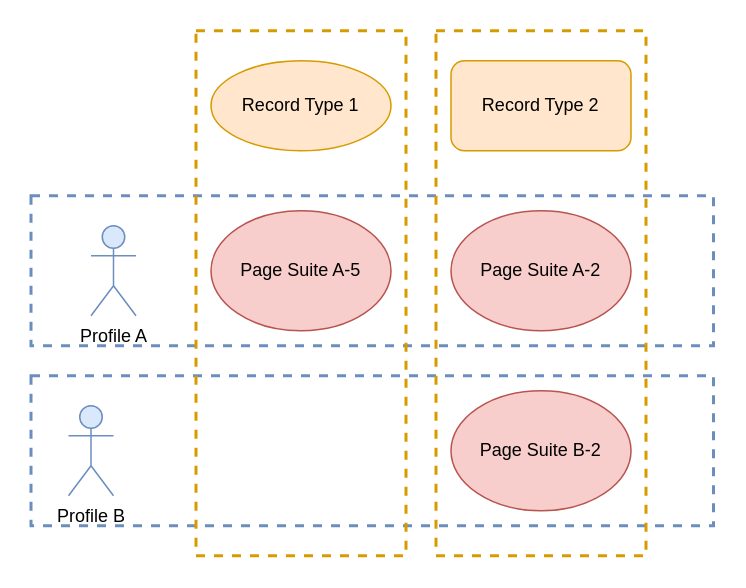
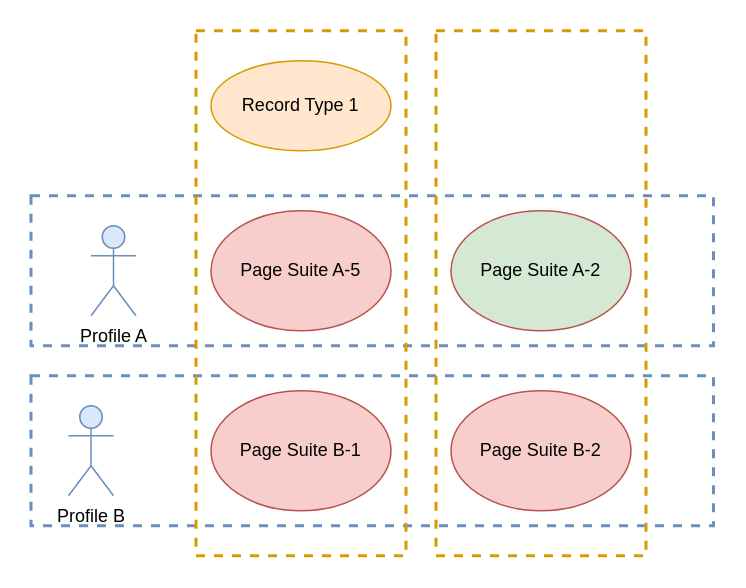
  <mxCell id="0" />
  <mxCell id="1" parent="0" />
  <mxCell id="2" value="" style="rounded=0;whiteSpace=wrap;html=1;dashed=1;strokeWidth=2;strokeColor=#6c8ebf;fillColor=none;" vertex="1" parent="1"><mxGeometry x="20" y="130" width="455" height="100" as="geometry" /></mxCell>
  <mxCell id="3" value="Profile A" style="shape=umlActor;verticalLabelPosition=bottom;verticalAlign=top;html=1;outlineConnect=0;fillColor=#dae8fc;strokeColor=#6c8ebf;" vertex="1" parent="1"><mxGeometry x="60" y="150" width="30" height="60" as="geometry" /></mxCell>
  <mxCell id="4" value="Record Type 1" style="ellipse;whiteSpace=wrap;html=1;fillColor=#ffe6cc;strokeColor=#d79b00;" vertex="1" parent="1"><mxGeometry x="140" y="40" width="120" height="60" as="geometry" /></mxCell>
  <mxCell id="5" value="Profile B" style="shape=umlActor;verticalLabelPosition=bottom;verticalAlign=top;html=1;outlineConnect=0;fillColor=#dae8fc;strokeColor=#6c8ebf;" vertex="1" parent="1"><mxGeometry x="45" y="270" width="30" height="60" as="geometry" /></mxCell>
- <mxCell id="6" value="Record Type 2" style="rounded=1;whiteSpace=wrap;html=1;fillColor=#ffe6cc;strokeColor=#d79b00;" vertex="1" parent="1"><mxGeometry x="300" y="40" width="120" height="60" as="geometry" /></mxCell>
  <mxCell id="7" value="Page Suite A-5" style="ellipse;whiteSpace=wrap;html=1;fillColor=#f8cecc;strokeColor=#b85450;" vertex="1" parent="1"><mxGeometry x="140" y="140" width="120" height="80" as="geometry" /></mxCell>
  <mxCell id="8" value="Page Suite B-2" style="ellipse;whiteSpace=wrap;html=1;fillColor=#f8cecc;strokeColor=#b85450;" vertex="1" parent="1"><mxGeometry x="300" y="260" width="120" height="80" as="geometry" /></mxCell>
- <mxCell id="9" value="Page Suite A-2" style="ellipse;whiteSpace=wrap;html=1;fillColor=#f8cecc;strokeColor=#b85450;" vertex="1" parent="1"><mxGeometry x="300" y="140" width="120" height="80" as="geometry" /></mxCell>
+ <mxCell id="9" value="Page Suite A-2" style="ellipse;whiteSpace=wrap;html=1;fillColor=#d5e8d4;strokeColor=#b85450;" vertex="1" parent="1"><mxGeometry x="300" y="140" width="120" height="80" as="geometry" /></mxCell>
+ <mxCell id="10" value="Page Suite B-1" style="ellipse;whiteSpace=wrap;html=1;fillColor=#f8cecc;strokeColor=#b85450;" vertex="1" parent="1"><mxGeometry x="140" y="260" width="120" height="80" as="geometry" /></mxCell>
  <mxCell id="11" value="" style="rounded=0;whiteSpace=wrap;html=1;dashed=1;strokeWidth=2;strokeColor=#6c8ebf;fillColor=none;" vertex="1" parent="1"><mxGeometry x="20" y="250" width="455" height="100" as="geometry" /></mxCell>
  <mxCell id="12" value="" style="rounded=0;whiteSpace=wrap;html=1;dashed=1;strokeColor=#d79b00;strokeWidth=2;fillColor=none;" vertex="1" parent="1"><mxGeometry x="130" y="20" width="140" height="350" as="geometry" /></mxCell>
  <mxCell id="13" value="" style="rounded=0;whiteSpace=wrap;html=1;dashed=1;strokeColor=#d79b00;strokeWidth=2;fillColor=none;" vertex="1" parent="1"><mxGeometry x="290" y="20" width="140" height="350" as="geometry" /></mxCell>
